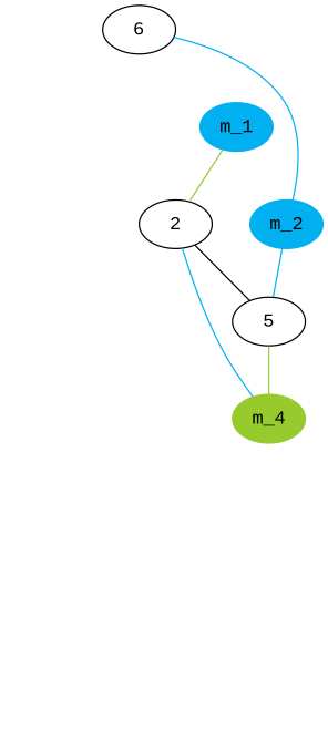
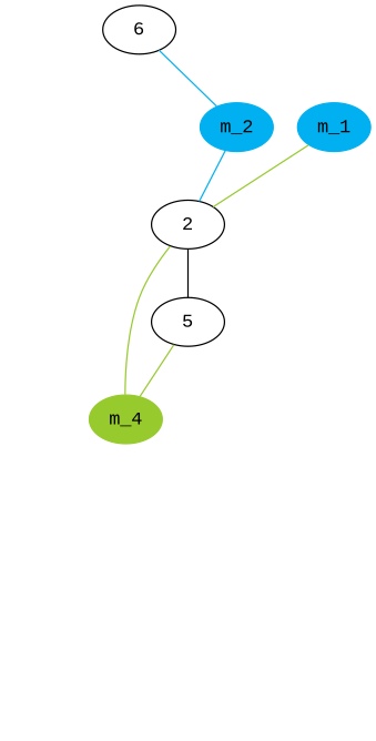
  graph {
    fontname="Liberation Mono"
    node [color=transparent fontcolor=transparent fontname="Liberation Mono"]
    edge [color=transparent fontname="Liberation Mono"]
    6 [color=black fontcolor=black]
    1
    11
    m_2 [color="#01B0F0" style=filled fontcolor=""]
    2 [color=black fontcolor=black]
    m_1 [color="#01B0F0" style=filled fontcolor=""]
    5 [color=black fontcolor=black]
    n8 [color="#96CA2D" label=m_4 style=filled fontcolor=""]
    4
    9
    10
    6 -- 1
    6 -- 11
    6 -- m_2 [color="#01B0F0"]
    1 -- 2
    11 -- 2
-   m_2 -- 5 [color="#01B0F0"]
+   m_2 -- 2 [color="#01B0F0"]
    2 -- 5 [color=black]
-   2 -- n8 [color="#01B0F0"]
+   2 -- n8 [color="#96CA2D"]
    2 -- 4
    m_1 -- 2 [color="#96CA2D"]
    5 -- n8 [color="#96CA2D"]
    5 -- 4
    n8 -- 4
    n8 -- 9
    n8 -- 10
    4 -- 9
    4 -- 10
    9 -- 10
  }
